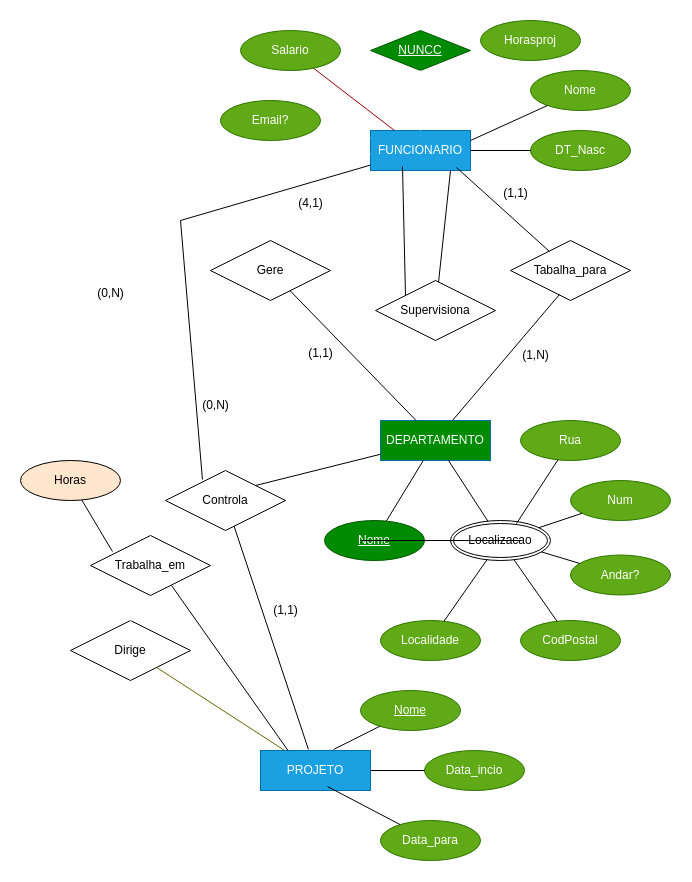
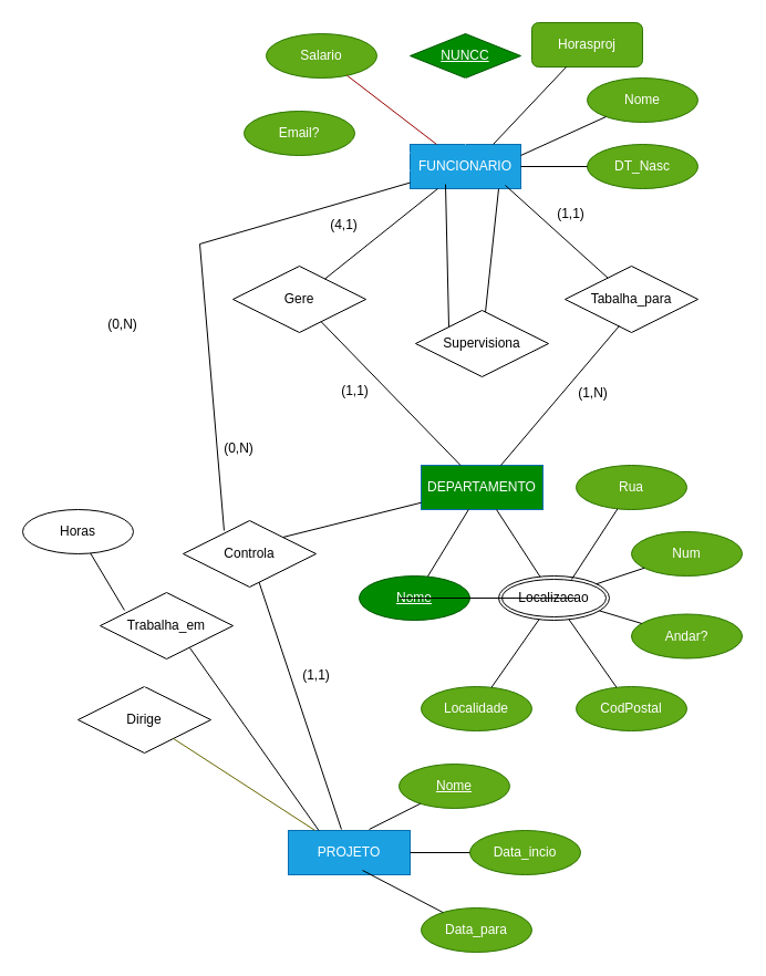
  <mxCell id="0" />
  <mxCell id="1" parent="0" />
  <mxCell id="2" value="FUNCIONARIO" style="whiteSpace=wrap;html=1;align=center;fillColor=#1ba1e2;fontColor=#ffffff;strokeColor=#006EAF;" vertex="1" parent="1"><mxGeometry x="370" y="130" width="100" height="40" as="geometry" /></mxCell>
  <mxCell id="3" value="&lt;u&gt;NUNCC&lt;/u&gt;" style="rhombus;whiteSpace=wrap;html=1;align=center;fillColor=#008a00;fontColor=#ffffff;strokeColor=#005700;" vertex="1" parent="1"><mxGeometry x="370" y="30" width="100" height="40" as="geometry" /></mxCell>
  <mxCell id="4" value="" style="endArrow=none;html=1;rounded=0;strokeColor=#FFFFFF;" edge="1" parent="1" source="3" target="2"><mxGeometry relative="1" as="geometry"><mxPoint x="350" y="79.5" as="sourcePoint" /><mxPoint x="420" y="200" as="targetPoint" /></mxGeometry></mxCell>
  <mxCell id="5" value="Salario" style="ellipse;whiteSpace=wrap;html=1;align=center;fillColor=#60a917;fontColor=#ffffff;strokeColor=#2D7600;" vertex="1" parent="1"><mxGeometry x="240" y="30" width="100" height="40" as="geometry" /></mxCell>
  <mxCell id="6" value="" style="endArrow=none;html=1;rounded=0;strokeColor=light-dark(#990000,#FFFFFF);" edge="1" parent="1" source="5" target="2"><mxGeometry relative="1" as="geometry"><mxPoint x="230" y="150" as="sourcePoint" /><mxPoint x="390" y="150" as="targetPoint" /></mxGeometry></mxCell>
  <mxCell id="7" value="Email?" style="ellipse;whiteSpace=wrap;html=1;align=center;fillColor=#60a917;fontColor=#ffffff;strokeColor=#2D7600;" vertex="1" parent="1"><mxGeometry x="220" y="100" width="100" height="40" as="geometry" /></mxCell>
  <mxCell id="8" value="" style="endArrow=none;html=1;rounded=0;strokeColor=#FFFFFF;" edge="1" parent="1" source="7" target="2"><mxGeometry relative="1" as="geometry"><mxPoint x="310" y="160" as="sourcePoint" /><mxPoint x="269.5" y="270" as="targetPoint" /><Array as="points"><mxPoint x="340" y="130" /></Array></mxGeometry></mxCell>
  <mxCell id="9" value="DEPARTAMENTO" style="whiteSpace=wrap;html=1;align=center;fillColor=#008a00;fontColor=#ffffff;strokeColor=#006EAF;" vertex="1" parent="1"><mxGeometry x="380" y="420" width="110" height="40" as="geometry" /></mxCell>
- <mxCell id="10" value="Horasproj" style="ellipse;whiteSpace=wrap;html=1;align=center;fillColor=#60a917;fontColor=#ffffff;strokeColor=#2D7600;" vertex="1" parent="1"><mxGeometry x="480" y="20" width="100" height="40" as="geometry" /></mxCell>
+ <mxCell id="10" value="Horasproj" style="whiteSpace=wrap;html=1;align=center;fillColor=#60a917;fontColor=#ffffff;strokeColor=#2D7600;rounded=1;" vertex="1" parent="1"><mxGeometry x="480" y="20" width="100" height="40" as="geometry" /></mxCell>
  <mxCell id="11" value="Tabalha_para" style="shape=rhombus;perimeter=rhombusPerimeter;whiteSpace=wrap;html=1;align=center;" vertex="1" parent="1"><mxGeometry x="510" y="240" width="120" height="60" as="geometry" /></mxCell>
  <mxCell id="12" value="Gere" style="shape=rhombus;perimeter=rhombusPerimeter;whiteSpace=wrap;html=1;align=center;" vertex="1" parent="1"><mxGeometry x="210" y="240" width="120" height="60" as="geometry" /></mxCell>
  <mxCell id="13" value="" style="endArrow=none;html=1;rounded=0;exitX=0.86;exitY=0.925;exitDx=0;exitDy=0;exitPerimeter=0;" edge="1" parent="1" source="2" target="11"><mxGeometry relative="1" as="geometry"><mxPoint x="410" y="180" as="sourcePoint" /><mxPoint x="570" y="180" as="targetPoint" /></mxGeometry></mxCell>
  <mxCell id="14" value="" style="endArrow=none;html=1;rounded=0;entryX=0.408;entryY=0.9;entryDx=0;entryDy=0;entryPerimeter=0;" edge="1" parent="1" source="9" target="11"><mxGeometry relative="1" as="geometry"><mxPoint x="460" y="310" as="sourcePoint" /><mxPoint x="620" y="310" as="targetPoint" /></mxGeometry></mxCell>
  <mxCell id="15" value="" style="endArrow=none;html=1;rounded=0;" edge="1" parent="1" source="12" target="9"><mxGeometry relative="1" as="geometry"><mxPoint x="250" y="300" as="sourcePoint" /><mxPoint x="410" y="300" as="targetPoint" /></mxGeometry></mxCell>
+ <mxCell id="16" value="" style="endArrow=none;html=1;rounded=0;" edge="1" parent="1" source="12" target="2"><mxGeometry relative="1" as="geometry"><mxPoint x="350" y="200" as="sourcePoint" /><mxPoint x="420" y="180" as="targetPoint" /></mxGeometry></mxCell>
  <mxCell id="17" value="&lt;u&gt;Nome&lt;/u&gt;" style="ellipse;whiteSpace=wrap;html=1;align=center;fillColor=#008a00;fontColor=#ffffff;strokeColor=#005700;" vertex="1" parent="1"><mxGeometry x="324" y="520" width="100" height="40" as="geometry" /></mxCell>
  <mxCell id="18" value="" style="endArrow=none;html=1;rounded=0;" edge="1" parent="1" source="9" target="17"><mxGeometry relative="1" as="geometry"><mxPoint x="370" y="500" as="sourcePoint" /><mxPoint x="530" y="500" as="targetPoint" /></mxGeometry></mxCell>
  <mxCell id="19" value="Localizacao" style="ellipse;shape=doubleEllipse;margin=3;whiteSpace=wrap;html=1;align=center;" vertex="1" parent="1"><mxGeometry x="450" y="520" width="100" height="40" as="geometry" /></mxCell>
  <mxCell id="20" value="" style="endArrow=none;html=1;rounded=0;" edge="1" parent="1" source="9" target="19"><mxGeometry relative="1" as="geometry"><mxPoint x="480" y="470" as="sourcePoint" /><mxPoint x="640" y="470" as="targetPoint" /></mxGeometry></mxCell>
  <mxCell id="21" value="Nome" style="ellipse;whiteSpace=wrap;html=1;align=center;fillColor=#60a917;fontColor=#ffffff;strokeColor=#2D7600;" vertex="1" parent="1"><mxGeometry x="530" y="70" width="100" height="40" as="geometry" /></mxCell>
  <mxCell id="22" value="DT_Nasc" style="ellipse;whiteSpace=wrap;html=1;align=center;fillColor=#60a917;fontColor=#ffffff;strokeColor=#2D7600;" vertex="1" parent="1"><mxGeometry x="530" y="130" width="100" height="40" as="geometry" /></mxCell>
  <mxCell id="23" value="" style="endArrow=none;html=1;rounded=0;exitX=1;exitY=0.25;exitDx=0;exitDy=0;" edge="1" parent="1" source="2" target="21"><mxGeometry relative="1" as="geometry"><mxPoint x="400" y="89.5" as="sourcePoint" /><mxPoint x="510" y="90" as="targetPoint" /></mxGeometry></mxCell>
  <mxCell id="24" value="" style="endArrow=none;html=1;rounded=0;" edge="1" parent="1" source="2" target="22"><mxGeometry relative="1" as="geometry"><mxPoint x="480" y="130" as="sourcePoint" /><mxPoint x="640" y="130" as="targetPoint" /></mxGeometry></mxCell>
+ <mxCell id="25" value="" style="endArrow=none;html=1;rounded=0;exitX=0.75;exitY=0;exitDx=0;exitDy=0;" edge="1" parent="1" source="2" target="10"><mxGeometry relative="1" as="geometry"><mxPoint x="420" y="69" as="sourcePoint" /><mxPoint x="580" y="69" as="targetPoint" /></mxGeometry></mxCell>
  <mxCell id="26" value="Supervisiona" style="shape=rhombus;perimeter=rhombusPerimeter;whiteSpace=wrap;html=1;align=center;" vertex="1" parent="1"><mxGeometry x="375" y="280" width="120" height="60" as="geometry" /></mxCell>
  <mxCell id="27" value="" style="endArrow=none;html=1;rounded=0;entryX=0.32;entryY=0.9;entryDx=0;entryDy=0;entryPerimeter=0;exitX=0;exitY=0;exitDx=0;exitDy=0;" edge="1" parent="1" source="26" target="2"><mxGeometry relative="1" as="geometry"><mxPoint x="380" y="220" as="sourcePoint" /><mxPoint x="540" y="200" as="targetPoint" /></mxGeometry></mxCell>
  <mxCell id="28" value="" style="endArrow=none;html=1;rounded=0;" edge="1" parent="1" target="26"><mxGeometry relative="1" as="geometry"><mxPoint x="450" y="170" as="sourcePoint" /><mxPoint x="450" y="280" as="targetPoint" /></mxGeometry></mxCell>
  <mxCell id="29" value="Rua" style="ellipse;whiteSpace=wrap;html=1;align=center;fillColor=#60a917;fontColor=#ffffff;strokeColor=#2D7600;" vertex="1" parent="1"><mxGeometry x="520" y="420" width="100" height="40" as="geometry" /></mxCell>
  <mxCell id="30" value="Num" style="ellipse;whiteSpace=wrap;html=1;align=center;fillColor=#60a917;fontColor=#ffffff;strokeColor=#2D7600;" vertex="1" parent="1"><mxGeometry x="570" y="480" width="100" height="40" as="geometry" /></mxCell>
  <mxCell id="31" value="Andar?" style="ellipse;whiteSpace=wrap;html=1;align=center;fillColor=#60a917;fontColor=#ffffff;strokeColor=#2D7600;" vertex="1" parent="1"><mxGeometry x="570" y="554.5" width="100" height="40" as="geometry" /></mxCell>
  <mxCell id="32" value="CodPostal" style="ellipse;whiteSpace=wrap;html=1;align=center;fillColor=#60a917;fontColor=#ffffff;strokeColor=#2D7600;" vertex="1" parent="1"><mxGeometry x="520" y="620" width="100" height="40" as="geometry" /></mxCell>
  <mxCell id="33" style="edgeStyle=orthogonalEdgeStyle;rounded=0;orthogonalLoop=1;jettySize=auto;html=1;exitX=0.5;exitY=1;exitDx=0;exitDy=0;" edge="1" parent="1" source="32" target="32"><mxGeometry relative="1" as="geometry" /></mxCell>
  <mxCell id="34" value="Localidade" style="ellipse;whiteSpace=wrap;html=1;align=center;fillColor=#60a917;fontColor=#ffffff;strokeColor=#2D7600;" vertex="1" parent="1"><mxGeometry x="380" y="620" width="100" height="40" as="geometry" /></mxCell>
  <mxCell id="35" value="" style="endArrow=none;html=1;rounded=0;exitX=0.66;exitY=0.075;exitDx=0;exitDy=0;exitPerimeter=0;" edge="1" parent="1" source="19" target="29"><mxGeometry relative="1" as="geometry"><mxPoint x="390" y="480" as="sourcePoint" /><mxPoint x="550" y="480" as="targetPoint" /></mxGeometry></mxCell>
  <mxCell id="36" value="" style="endArrow=none;html=1;rounded=0;" edge="1" parent="1" source="19" target="30"><mxGeometry relative="1" as="geometry"><mxPoint x="450" y="580" as="sourcePoint" /><mxPoint x="610" y="580" as="targetPoint" /></mxGeometry></mxCell>
  <mxCell id="37" value="" style="endArrow=none;html=1;rounded=0;" edge="1" parent="1" source="19" target="31"><mxGeometry relative="1" as="geometry"><mxPoint x="500" y="575" as="sourcePoint" /><mxPoint x="560" y="590" as="targetPoint" /></mxGeometry></mxCell>
  <mxCell id="38" value="" style="endArrow=none;html=1;rounded=0;" edge="1" parent="1" source="34" target="19"><mxGeometry relative="1" as="geometry"><mxPoint x="400" y="590" as="sourcePoint" /><mxPoint x="560" y="590" as="targetPoint" /></mxGeometry></mxCell>
  <mxCell id="39" value="" style="endArrow=none;html=1;rounded=0;" edge="1" parent="1" source="19" target="32"><mxGeometry relative="1" as="geometry"><mxPoint x="470" y="620" as="sourcePoint" /><mxPoint x="630" y="620" as="targetPoint" /></mxGeometry></mxCell>
  <mxCell id="40" value="PROJETO" style="whiteSpace=wrap;html=1;align=center;fillColor=#1ba1e2;fontColor=#ffffff;strokeColor=#006EAF;" vertex="1" parent="1"><mxGeometry x="260" y="750" width="110" height="40" as="geometry" /></mxCell>
  <mxCell id="41" value="Data_incio" style="ellipse;whiteSpace=wrap;html=1;align=center;fillColor=#60a917;fontColor=#ffffff;strokeColor=#2D7600;" vertex="1" parent="1"><mxGeometry x="424" y="750" width="100" height="40" as="geometry" /></mxCell>
  <mxCell id="42" value="Data_para" style="ellipse;whiteSpace=wrap;html=1;align=center;fillColor=#60a917;fontColor=#ffffff;strokeColor=#2D7600;" vertex="1" parent="1"><mxGeometry x="380" y="820" width="100" height="40" as="geometry" /></mxCell>
  <mxCell id="43" value="&lt;u&gt;Nome&lt;/u&gt;" style="ellipse;whiteSpace=wrap;html=1;align=center;fillColor=#60a917;fontColor=#ffffff;strokeColor=#2D7600;" vertex="1" parent="1"><mxGeometry x="360" y="690" width="100" height="40" as="geometry" /></mxCell>
  <mxCell id="44" value="" style="endArrow=none;html=1;rounded=0;exitX=0.664;exitY=-0.025;exitDx=0;exitDy=0;exitPerimeter=0;" edge="1" parent="1" source="40" target="43"><mxGeometry relative="1" as="geometry"><mxPoint x="260" y="680" as="sourcePoint" /><mxPoint x="420" y="680" as="targetPoint" /></mxGeometry></mxCell>
  <mxCell id="45" value="" style="endArrow=none;html=1;rounded=0;" edge="1" parent="1" source="40" target="41"><mxGeometry relative="1" as="geometry"><mxPoint x="390" y="800" as="sourcePoint" /><mxPoint x="550" y="800" as="targetPoint" /></mxGeometry></mxCell>
  <mxCell id="46" value="" style="endArrow=none;html=1;rounded=0;exitX=0.609;exitY=0.9;exitDx=0;exitDy=0;exitPerimeter=0;" edge="1" parent="1" source="40" target="42"><mxGeometry relative="1" as="geometry"><mxPoint x="250" y="830" as="sourcePoint" /><mxPoint x="410" y="830" as="targetPoint" /></mxGeometry></mxCell>
  <mxCell id="47" value="Dirige" style="shape=rhombus;perimeter=rhombusPerimeter;whiteSpace=wrap;html=1;align=center;" vertex="1" parent="1"><mxGeometry x="70" y="620" width="120" height="60" as="geometry" /></mxCell>
  <mxCell id="48" value="" style="endArrow=none;html=1;rounded=0;" edge="1" parent="1"><mxGeometry relative="1" as="geometry"><mxPoint x="360" y="540" as="sourcePoint" /><mxPoint x="520" y="540" as="targetPoint" /></mxGeometry></mxCell>
  <mxCell id="49" value="" style="endArrow=none;html=1;rounded=0;strokeColor=#FFFFFF;" edge="1" parent="1" source="47" target="2"><mxGeometry relative="1" as="geometry"><mxPoint x="110" y="440" as="sourcePoint" /><mxPoint x="110" y="170" as="targetPoint" /><Array as="points"><mxPoint x="140" y="170" /></Array></mxGeometry></mxCell>
  <mxCell id="50" value="" style="endArrow=none;html=1;rounded=0;strokeColor=#666600;" edge="1" parent="1" source="40" target="47"><mxGeometry relative="1" as="geometry"><mxPoint x="120" y="720" as="sourcePoint" /><mxPoint x="280" y="720" as="targetPoint" /></mxGeometry></mxCell>
  <mxCell id="51" value="(1,1)" style="text;html=1;align=center;verticalAlign=middle;resizable=0;points=[];autosize=1;strokeColor=none;fillColor=none;" vertex="1" parent="1"><mxGeometry x="490" y="178" width="50" height="30" as="geometry" /></mxCell>
  <mxCell id="52" value="(1,N)" style="text;html=1;align=center;verticalAlign=middle;resizable=0;points=[];autosize=1;strokeColor=none;fillColor=none;" vertex="1" parent="1"><mxGeometry x="510" y="340" width="50" height="30" as="geometry" /></mxCell>
  <mxCell id="53" value="(4,1)" style="text;html=1;align=center;verticalAlign=middle;resizable=0;points=[];autosize=1;strokeColor=none;fillColor=none;" vertex="1" parent="1"><mxGeometry x="285" y="188" width="50" height="30" as="geometry" /></mxCell>
  <mxCell id="54" value="(1,1)" style="text;html=1;align=center;verticalAlign=middle;resizable=0;points=[];autosize=1;strokeColor=none;fillColor=none;" vertex="1" parent="1"><mxGeometry x="295" y="338" width="50" height="30" as="geometry" /></mxCell>
  <mxCell id="55" value="Controla" style="shape=rhombus;perimeter=rhombusPerimeter;whiteSpace=wrap;html=1;align=center;" vertex="1" parent="1"><mxGeometry x="165" y="470" width="120" height="60" as="geometry" /></mxCell>
  <mxCell id="56" value="" style="endArrow=none;html=1;rounded=0;exitX=1;exitY=0;exitDx=0;exitDy=0;" edge="1" parent="1" source="55" target="9"><mxGeometry relative="1" as="geometry"><mxPoint x="190" y="430" as="sourcePoint" /><mxPoint x="350" y="430" as="targetPoint" /></mxGeometry></mxCell>
  <mxCell id="57" value="" style="endArrow=none;html=1;rounded=0;entryX=0.436;entryY=-0.025;entryDx=0;entryDy=0;entryPerimeter=0;" edge="1" parent="1" source="55" target="40"><mxGeometry relative="1" as="geometry"><mxPoint x="200" y="610" as="sourcePoint" /><mxPoint x="360" y="610" as="targetPoint" /></mxGeometry></mxCell>
  <mxCell id="58" value="Trabalha_em" style="shape=rhombus;perimeter=rhombusPerimeter;whiteSpace=wrap;html=1;align=center;" vertex="1" parent="1"><mxGeometry x="90" y="535" width="120" height="60" as="geometry" /></mxCell>
  <mxCell id="59" value="" style="endArrow=none;html=1;rounded=0;exitX=0.675;exitY=0.833;exitDx=0;exitDy=0;exitPerimeter=0;entryX=0.25;entryY=0;entryDx=0;entryDy=0;" edge="1" parent="1" source="58" target="40"><mxGeometry relative="1" as="geometry"><mxPoint x="210" y="650" as="sourcePoint" /><mxPoint x="370" y="650" as="targetPoint" /></mxGeometry></mxCell>
  <mxCell id="60" value="" style="endArrow=none;html=1;rounded=0;exitX=0.308;exitY=0.15;exitDx=0;exitDy=0;exitPerimeter=0;" edge="1" parent="1" source="55" target="2"><mxGeometry relative="1" as="geometry"><mxPoint x="210" y="500" as="sourcePoint" /><mxPoint x="370" y="540" as="targetPoint" /><Array as="points"><mxPoint x="180" y="220" /></Array></mxGeometry></mxCell>
- <mxCell id="61" value="Horas" style="ellipse;whiteSpace=wrap;html=1;align=center;fillColor=#ffe6cc;" vertex="1" parent="1"><mxGeometry x="20" y="460" width="100" height="40" as="geometry" /></mxCell>
+ <mxCell id="61" value="Horas" style="ellipse;whiteSpace=wrap;html=1;align=center;" vertex="1" parent="1"><mxGeometry x="20" y="460" width="100" height="40" as="geometry" /></mxCell>
  <mxCell id="62" value="" style="endArrow=none;html=1;rounded=0;entryX=0.183;entryY=0.267;entryDx=0;entryDy=0;entryPerimeter=0;" edge="1" parent="1" source="61" target="58"><mxGeometry relative="1" as="geometry"><mxPoint x="20" y="530" as="sourcePoint" /><mxPoint x="180" y="530" as="targetPoint" /></mxGeometry></mxCell>
  <mxCell id="63" value="(0,N)" style="text;html=1;align=center;verticalAlign=middle;resizable=0;points=[];autosize=1;strokeColor=none;fillColor=none;" vertex="1" parent="1"><mxGeometry x="190" y="390" width="50" height="30" as="geometry" /></mxCell>
  <mxCell id="64" value="(1,1)" style="text;html=1;align=center;verticalAlign=middle;resizable=0;points=[];autosize=1;strokeColor=none;fillColor=none;" vertex="1" parent="1"><mxGeometry x="260" y="595" width="50" height="30" as="geometry" /></mxCell>
  <mxCell id="65" value="(0,N)" style="text;html=1;align=center;verticalAlign=middle;resizable=0;points=[];autosize=1;strokeColor=none;fillColor=none;" vertex="1" parent="1"><mxGeometry x="85" y="278" width="50" height="30" as="geometry" /></mxCell>
